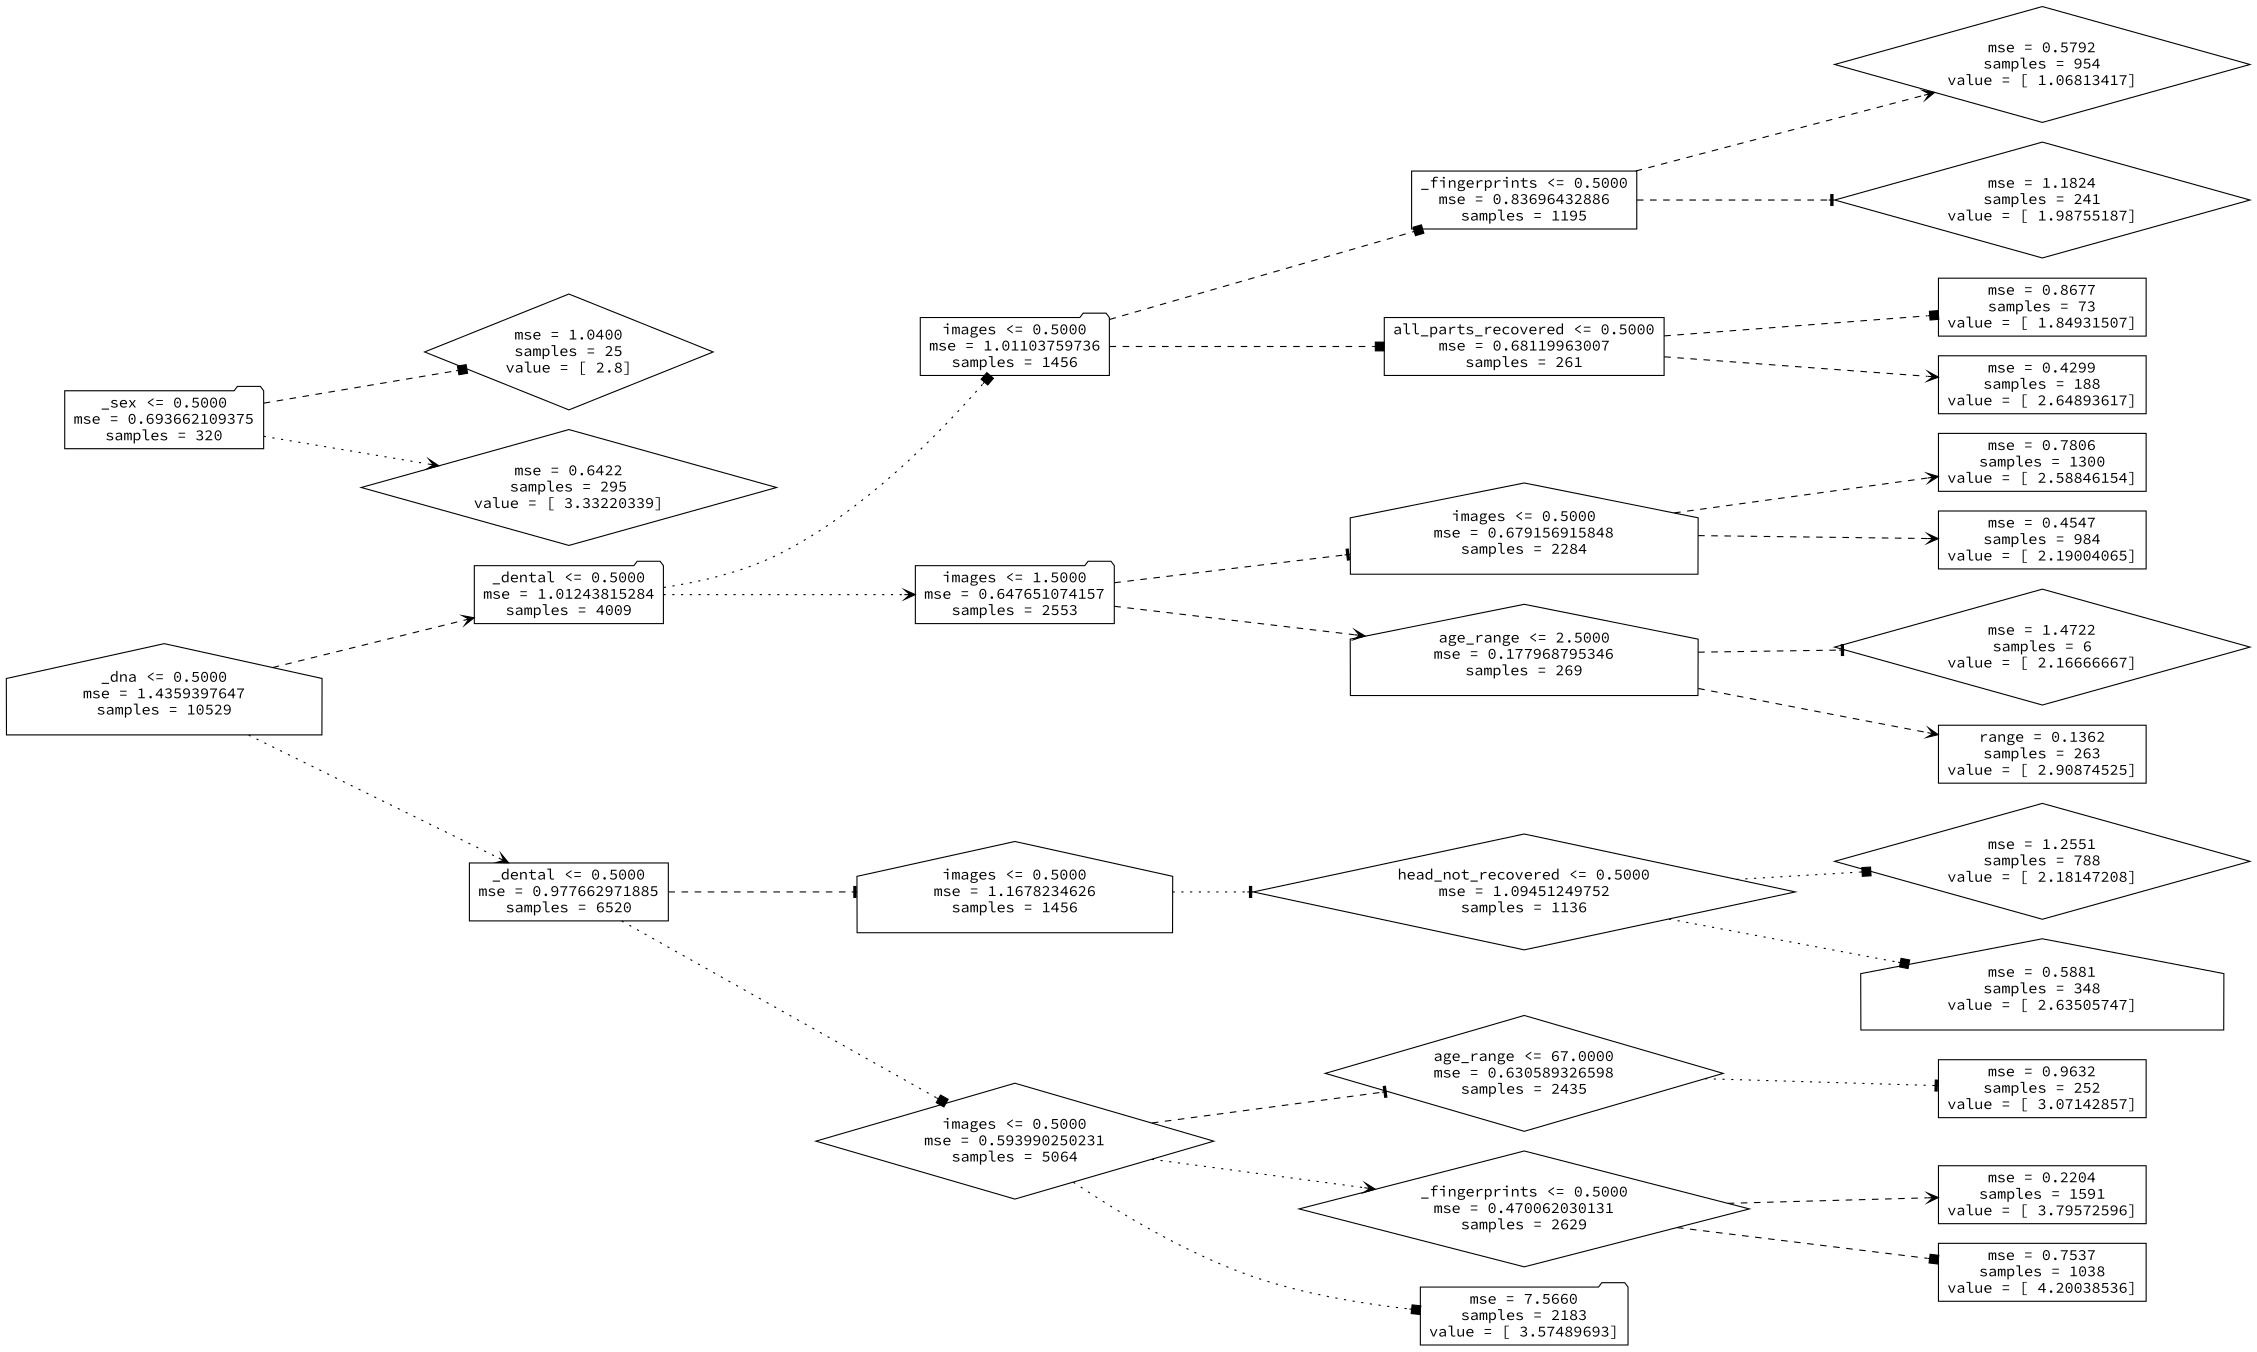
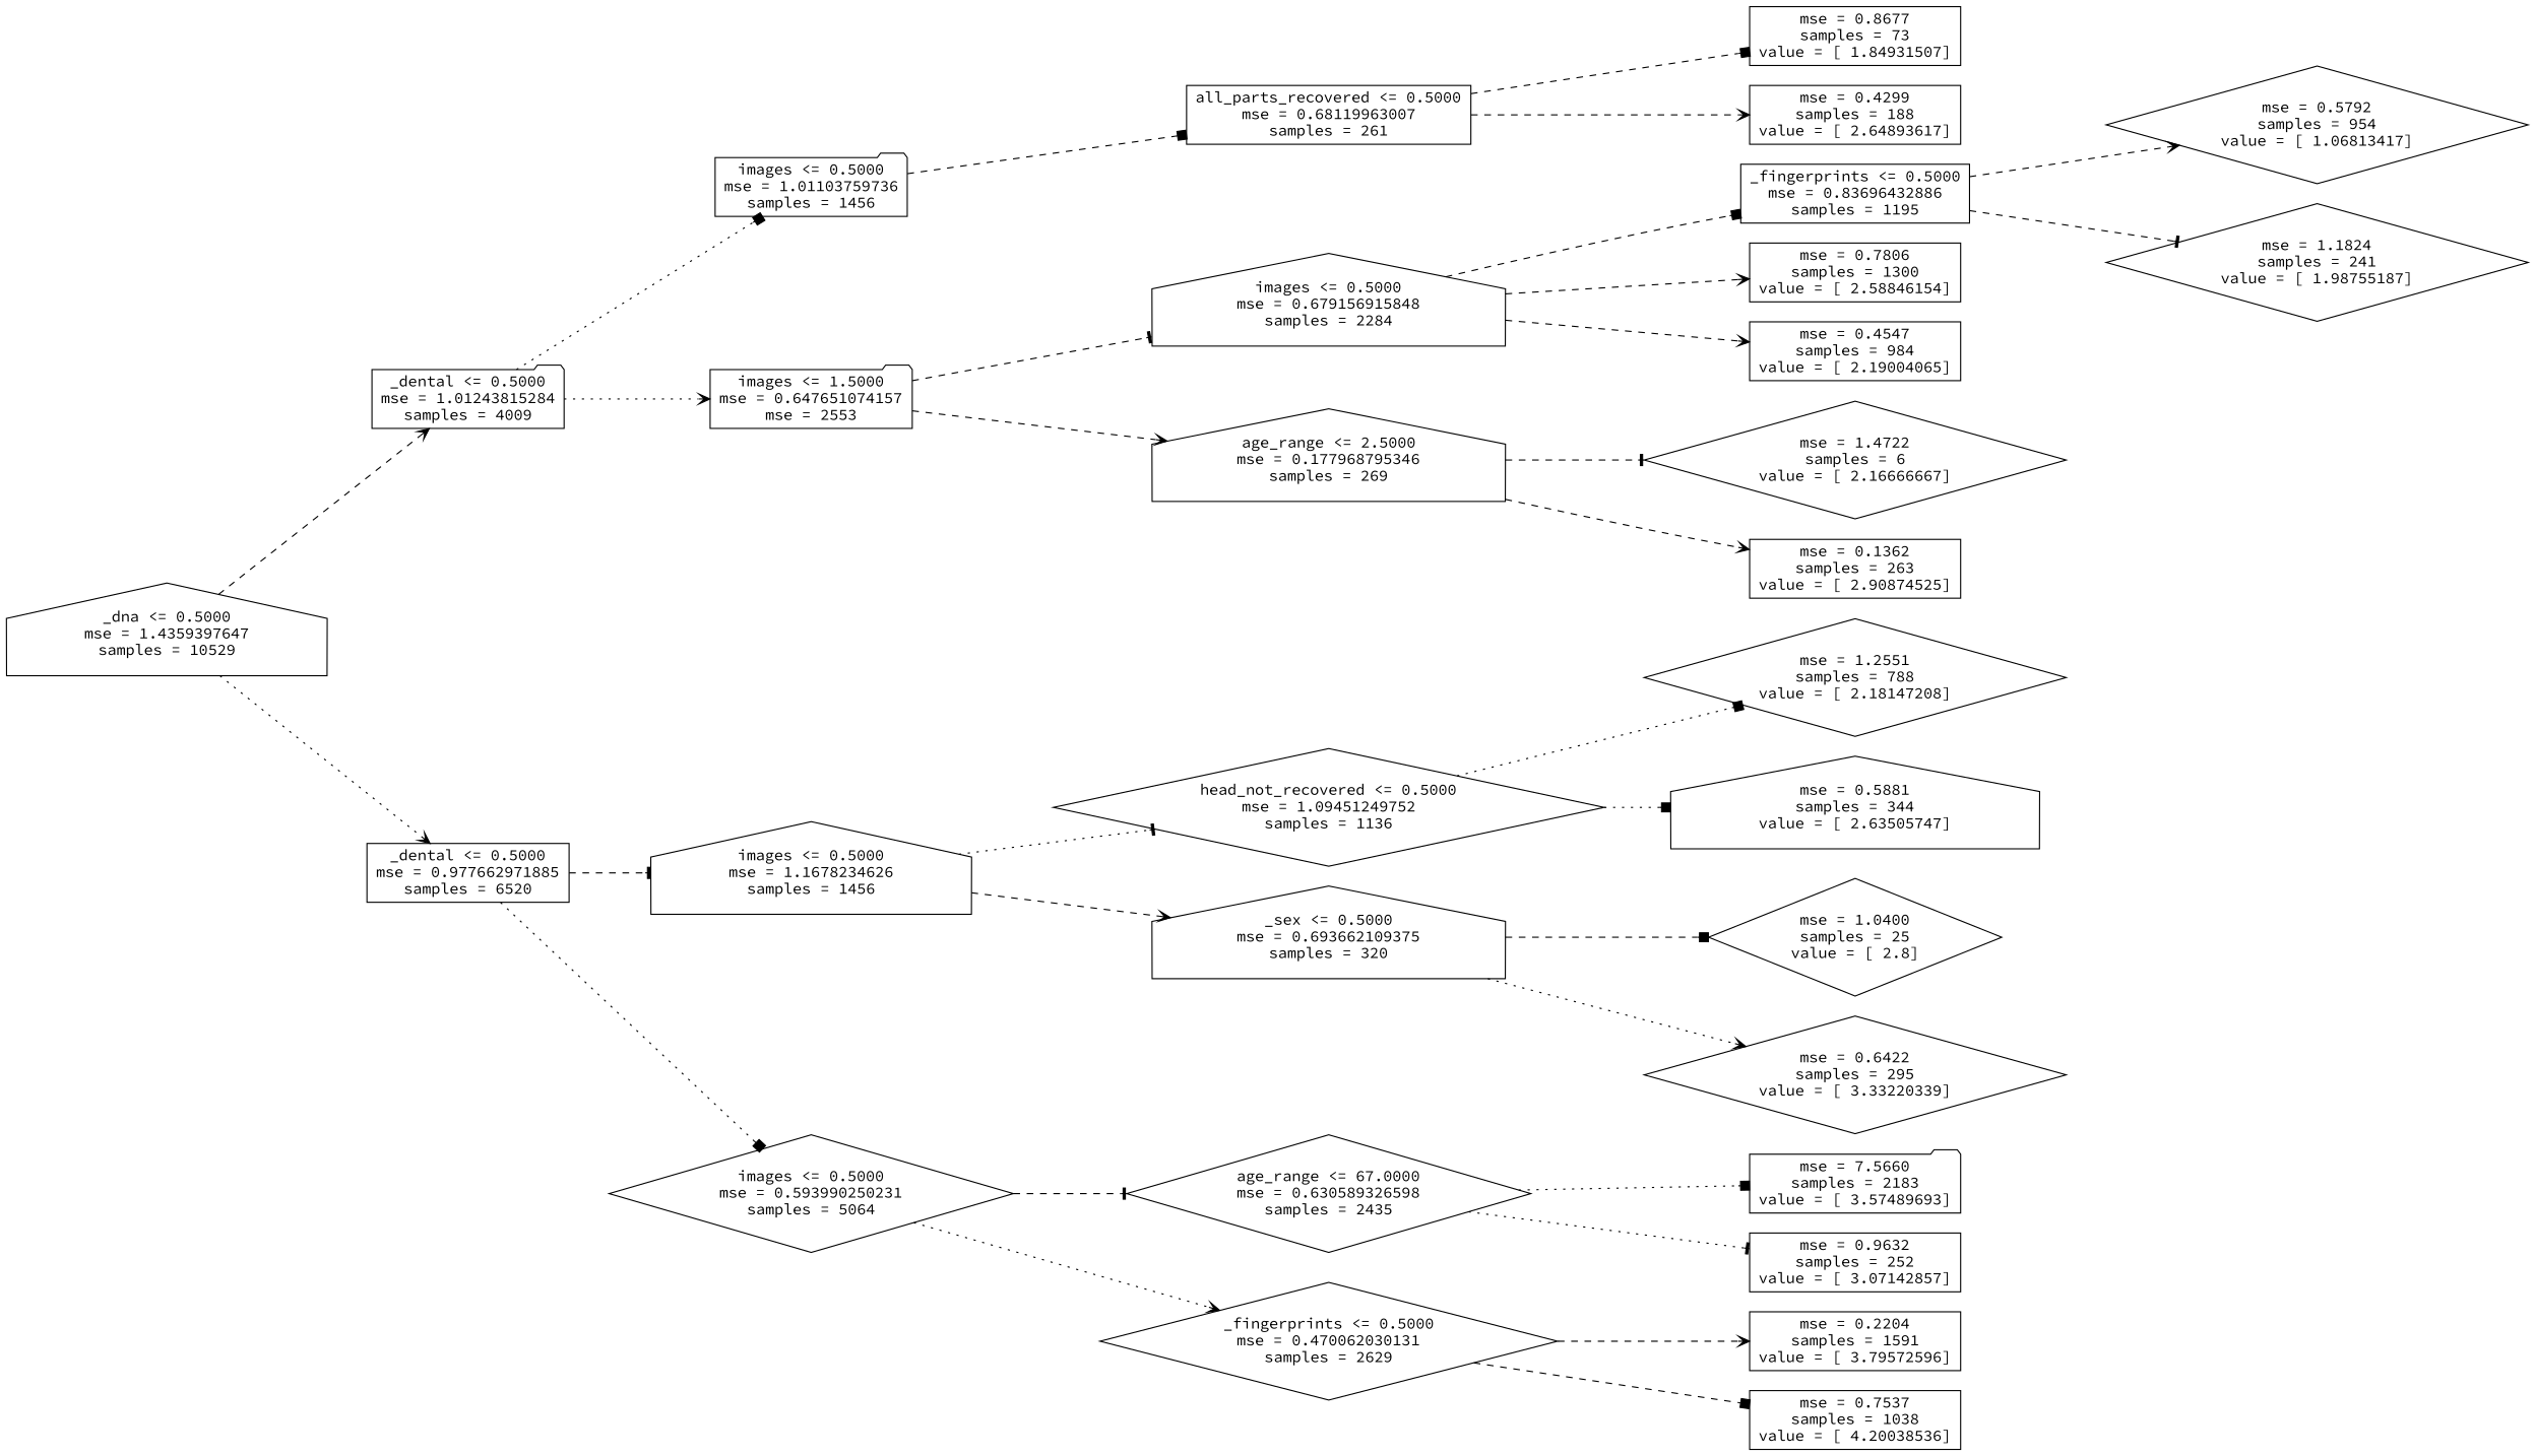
  digraph {
    fontname="Source Code Pro"
    rankdir=LR
    node [fontname="Source Code Pro" shape=box]
    edge [arrowhead=vee fontname="Source Code Pro" style=dashed]
    n1 [label="_dna <= 0.5000\nmse = 1.4359397647\nsamples = 10529" shape=house]
    n2 [label="_dental <= 0.5000\nmse = 1.01243815284\nsamples = 4009" shape=folder]
    n3 [label="_dental <= 0.5000\nmse = 0.977662971885\nsamples = 6520"]
    n4 [label="images <= 0.5000\nmse = 1.01103759736\nsamples = 1456" shape=folder]
-   n5 [label="images <= 1.5000\nmse = 0.647651074157\nsamples = 2553" shape=folder]
+   n5 [label="images <= 1.5000\nmse = 0.647651074157\nmse = 2553" shape=folder]
    n6 [label="images <= 0.5000\nmse = 1.1678234626\nsamples = 1456" shape=house]
    n7 [label="images <= 0.5000\nmse = 0.593990250231\nsamples = 5064" shape=diamond]
    n8 [label="_fingerprints <= 0.5000\nmse = 0.83696432886\nsamples = 1195"]
    n9 [label="all_parts_recovered <= 0.5000\nmse = 0.68119963007\nsamples = 261"]
    n10 [label="images <= 0.5000\nmse = 0.679156915848\nsamples = 2284" shape=house]
    n11 [label="age_range <= 2.5000\nmse = 0.177968795346\nsamples = 269" shape=house]
    n12 [label="mse = 0.5792\nsamples = 954\nvalue = [ 1.06813417]" shape=diamond]
    n13 [label="mse = 1.1824\nsamples = 241\nvalue = [ 1.98755187]" shape=diamond]
    n14 [label="mse = 0.8677\nsamples = 73\nvalue = [ 1.84931507]"]
    n15 [label="mse = 0.4299\nsamples = 188\nvalue = [ 2.64893617]"]
    n16 [label="mse = 0.7806\nsamples = 1300\nvalue = [ 2.58846154]"]
    n17 [label="mse = 0.4547\nsamples = 984\nvalue = [ 2.19004065]"]
    n18 [label="mse = 1.4722\nsamples = 6\nvalue = [ 2.16666667]" shape=diamond]
-   n19 [label="range = 0.1362\nsamples = 263\nvalue = [ 2.90874525]"]
+   n19 [label="mse = 0.1362\nsamples = 263\nvalue = [ 2.90874525]"]
    n20 [label="head_not_recovered <= 0.5000\nmse = 1.09451249752\nsamples = 1136" shape=diamond]
-   n21 [label="_sex <= 0.5000\nmse = 0.693662109375\nsamples = 320" shape=folder]
+   n21 [label="_sex <= 0.5000\nmse = 0.693662109375\nsamples = 320" shape=house]
    n22 [label="age_range <= 67.0000\nmse = 0.630589326598\nsamples = 2435" shape=diamond]
    n23 [label="_fingerprints <= 0.5000\nmse = 0.470062030131\nsamples = 2629" shape=diamond]
    n24 [label="mse = 1.2551\nsamples = 788\nvalue = [ 2.18147208]" shape=diamond]
-   n25 [label="mse = 0.5881\nsamples = 348\nvalue = [ 2.63505747]" shape=house]
+   n25 [label="mse = 0.5881\nsamples = 344\nvalue = [ 2.63505747]" shape=house]
    n26 [label="mse = 1.0400\nsamples = 25\nvalue = [ 2.8]" shape=diamond]
    n27 [label="mse = 0.6422\nsamples = 295\nvalue = [ 3.33220339]" shape=diamond]
    n28 [label="mse = 7.5660\nsamples = 2183\nvalue = [ 3.57489693]" shape=folder]
    n29 [label="mse = 0.9632\nsamples = 252\nvalue = [ 3.07142857]"]
    n30 [label="mse = 0.2204\nsamples = 1591\nvalue = [ 3.79572596]"]
    n31 [label="mse = 0.7537\nsamples = 1038\nvalue = [ 4.20038536]"]
    n1 -> n2
    n1 -> n3 [style=dotted]
    n2 -> n4 [arrowhead=box style=dotted]
    n2 -> n5 [style=dotted]
    n3 -> n6 [arrowhead=tee]
    n3 -> n7 [arrowhead=box style=dotted]
-   n4 -> n8 [arrowhead=box]
+   n10 -> n8 [arrowhead=box]
    n4 -> n9 [arrowhead=box]
    n5 -> n10 [arrowhead=tee]
    n5 -> n11
    n6 -> n20 [arrowhead=tee style=dotted]
+   n6 -> n21
    n7 -> n22 [arrowhead=tee]
    n7 -> n23 [style=dotted]
    n8 -> n12
    n8 -> n13 [arrowhead=tee]
    n9 -> n14 [arrowhead=box]
    n9 -> n15
    n10 -> n16
    n10 -> n17
    n11 -> n18 [arrowhead=tee]
    n11 -> n19
    n20 -> n24 [arrowhead=box style=dotted]
    n20 -> n25 [arrowhead=box style=dotted]
    n21 -> n26 [arrowhead=box]
    n21 -> n27 [style=dotted]
-   n7 -> n28 [arrowhead=box style=dotted]
+   n22 -> n28 [arrowhead=box style=dotted]
    n22 -> n29 [arrowhead=tee style=dotted]
    n23 -> n30
    n23 -> n31 [arrowhead=box]
  }
